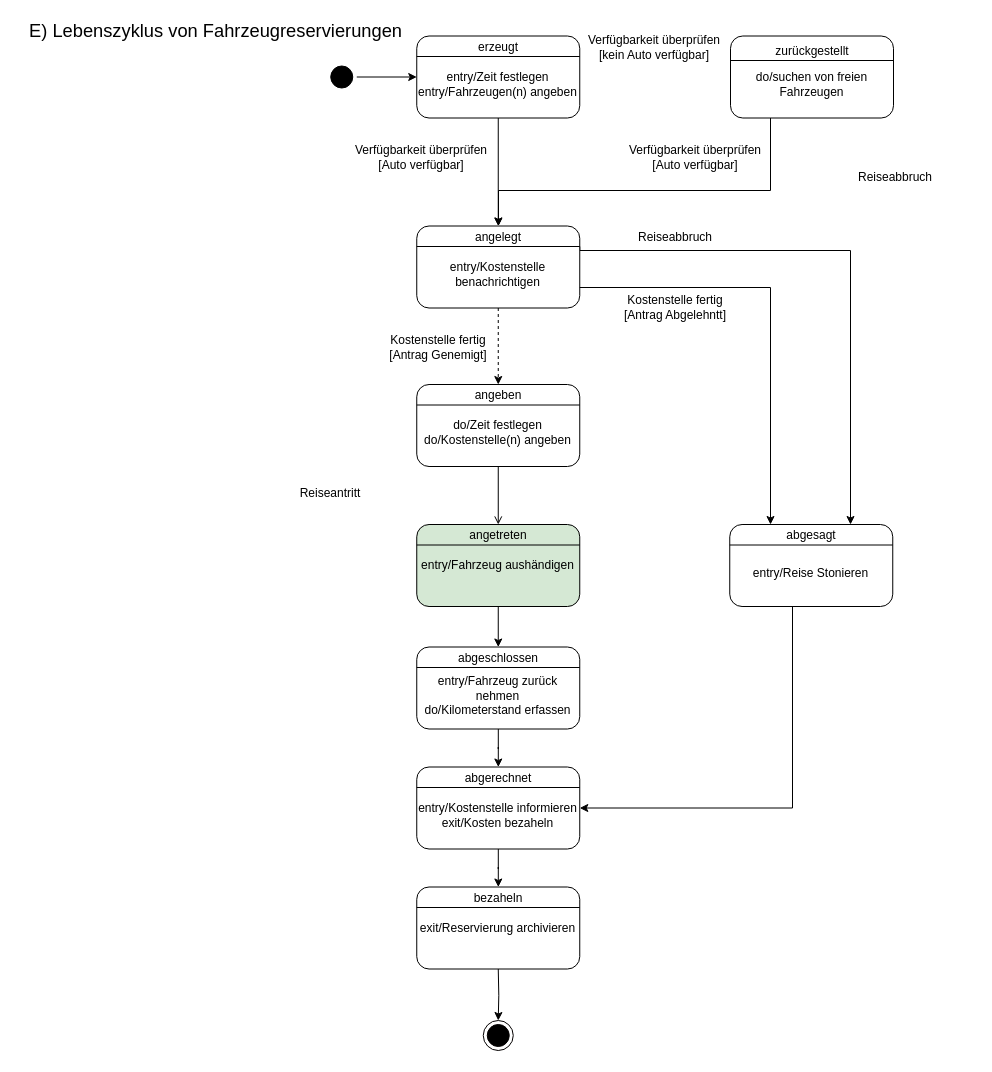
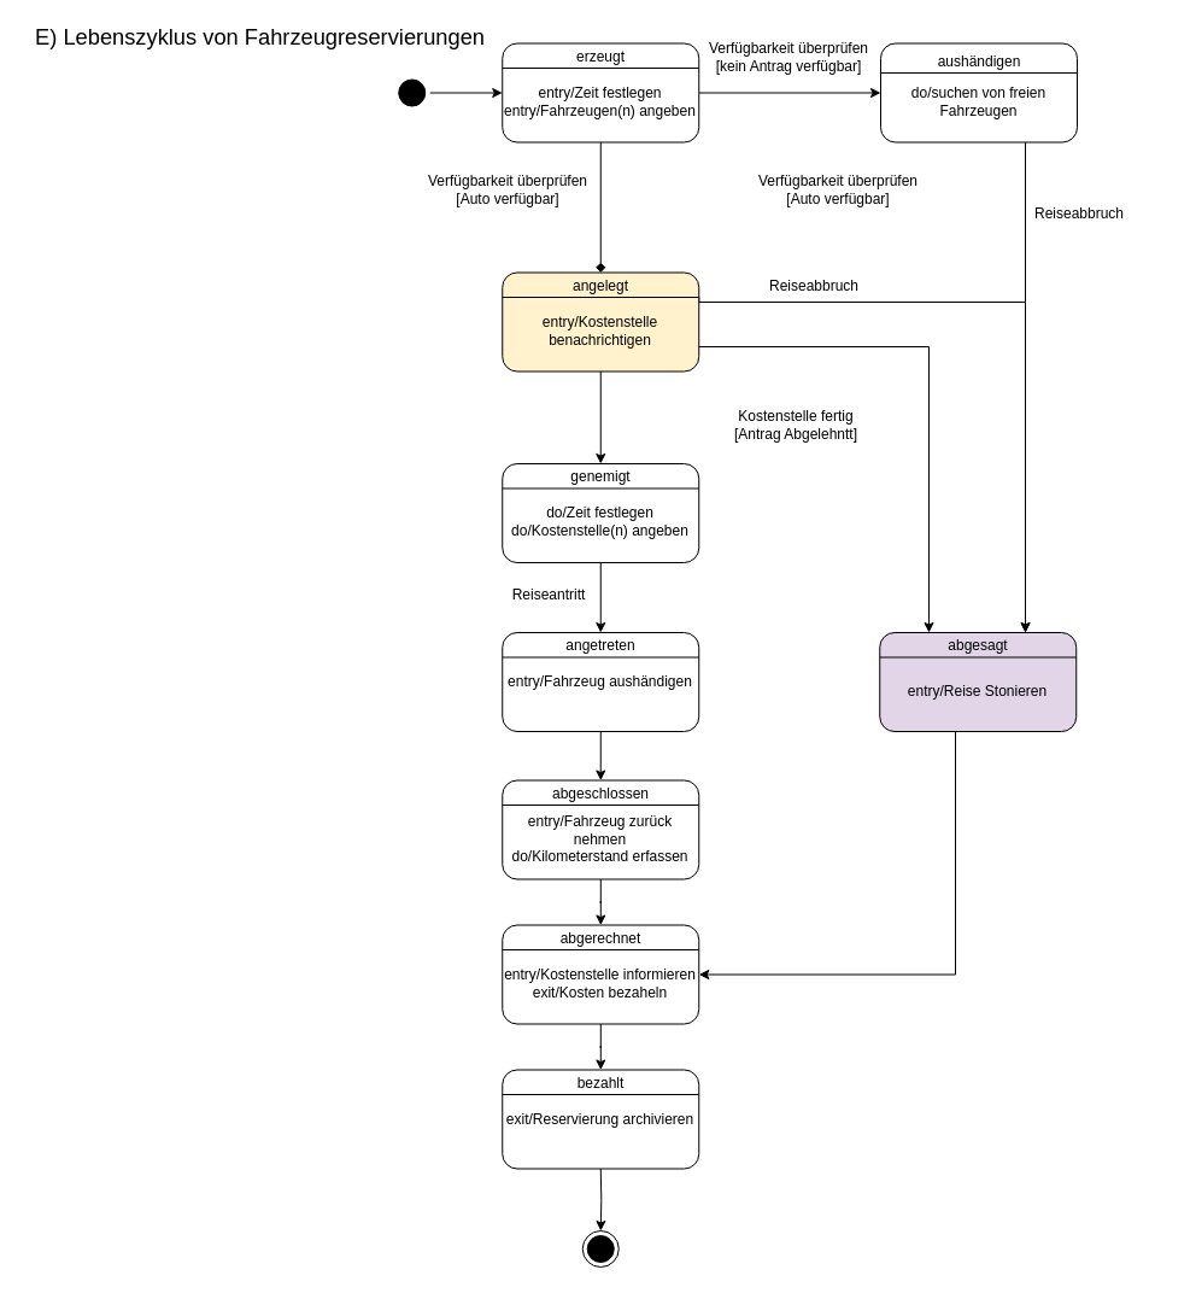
  <mxCell id="0" />
  <mxCell id="1" parent="0" />
- <mxCell id="2" style="edgeStyle=orthogonalEdgeStyle;rounded=0;orthogonalLoop=1;jettySize=auto;html=1;" edge="1" parent="1" source="4" target="25"><mxGeometry relative="1" as="geometry" /></mxCell>
+ <mxCell id="2" style="edgeStyle=orthogonalEdgeStyle;rounded=0;orthogonalLoop=1;jettySize=auto;html=1;endArrow=diamond;" edge="1" parent="1" source="4" target="25"><mxGeometry relative="1" as="geometry" /></mxCell>
+ <mxCell id="3" style="edgeStyle=orthogonalEdgeStyle;rounded=0;orthogonalLoop=1;jettySize=auto;html=1;" edge="1" parent="1" source="4" target="12"><mxGeometry relative="1" as="geometry" /></mxCell>
  <mxCell id="4" value="&lt;div&gt;&lt;br&gt;&lt;/div&gt;&lt;div&gt;entry/Zeit festlegen&lt;/div&gt;&lt;div&gt;entry/Fahrzeugen(n) angeben&lt;br&gt;&lt;/div&gt;" style="rounded=1;whiteSpace=wrap;html=1;" parent="1" vertex="1"><mxGeometry x="416.25" y="35.5" width="163" height="82" as="geometry" /></mxCell>
  <mxCell id="5" value="" style="endArrow=none;html=1;rounded=0;exitX=0;exitY=0.25;exitDx=0;exitDy=0;entryX=1;entryY=0.25;entryDx=0;entryDy=0;" parent="1" source="4" target="4" edge="1"><mxGeometry width="50" height="50" relative="1" as="geometry"><mxPoint x="642.75" y="283.5" as="sourcePoint" /><mxPoint x="692.75" y="233.5" as="targetPoint" /></mxGeometry></mxCell>
  <mxCell id="6" value="erzeugt" style="text;html=1;strokeColor=none;fillColor=none;align=center;verticalAlign=middle;whiteSpace=wrap;rounded=0;" parent="1" vertex="1"><mxGeometry x="423" y="31.5" width="149.5" height="30" as="geometry" /></mxCell>
  <mxCell id="7" value="&lt;span style=&quot;left: 148.105px ; top: 374.778px ; font-size: 18.3px ; font-family: sans-serif ; transform: scalex(1.005)&quot; dir=&quot;ltr&quot;&gt;E) Lebenszyklus von Fahrzeugreservierun&lt;/span&gt;&lt;span style=&quot;left: 148.1px ; top: 395.878px ; font-size: 18.3px ; font-family: sans-serif ; transform: scalex(1.002)&quot; dir=&quot;ltr&quot;&gt;gen &lt;/span&gt;" style="text;html=1;align=center;verticalAlign=middle;resizable=0;points=[];autosize=1;strokeColor=none;fillColor=none;" parent="1" vertex="1"><mxGeometry x="20" y="20" width="390" height="20" as="geometry" /></mxCell>
  <mxCell id="8" style="edgeStyle=orthogonalEdgeStyle;rounded=0;orthogonalLoop=1;jettySize=auto;html=1;entryX=0;entryY=0.5;entryDx=0;entryDy=0;" parent="1" source="9" target="4" edge="1"><mxGeometry relative="1" as="geometry" /></mxCell>
  <mxCell id="9" value="" style="ellipse;html=1;shape=startState;fillColor=#000000;strokeColor=default;rounded=1;shadow=0;comic=0;labelBackgroundColor=none;fontFamily=Verdana;fontSize=12;fontColor=#000000;align=center;direction=south;" parent="1" vertex="1"><mxGeometry x="326.25" y="61.5" width="30" height="30" as="geometry" /></mxCell>
- <mxCell id="10" style="edgeStyle=orthogonalEdgeStyle;rounded=0;orthogonalLoop=1;jettySize=auto;html=1;" edge="1" parent="1" source="12" target="25"><mxGeometry relative="1" as="geometry"><Array as="points"><mxPoint x="770" y="190" /><mxPoint x="498" y="190" /></Array></mxGeometry></mxCell>
+ <mxCell id="11" style="edgeStyle=orthogonalEdgeStyle;rounded=0;orthogonalLoop=1;jettySize=auto;html=1;" edge="1" parent="1" source="12" target="33"><mxGeometry relative="1" as="geometry"><mxPoint x="960" y="480" as="targetPoint" /><Array as="points"><mxPoint x="850" y="390" /><mxPoint x="850" y="390" /></Array></mxGeometry></mxCell>
  <mxCell id="12" value="&lt;div&gt;&lt;br&gt;&lt;/div&gt;&lt;div&gt;do/suchen von freien Fahrzeugen&lt;br&gt;&lt;/div&gt;" style="rounded=1;whiteSpace=wrap;html=1;" parent="1" vertex="1"><mxGeometry x="730" y="35.5" width="163" height="82" as="geometry" /></mxCell>
  <mxCell id="13" value="" style="endArrow=none;html=1;rounded=0;exitX=0;exitY=0.25;exitDx=0;exitDy=0;entryX=1;entryY=0.25;entryDx=0;entryDy=0;" parent="1" edge="1"><mxGeometry width="50" height="50" relative="1" as="geometry"><mxPoint x="730" y="60" as="sourcePoint" /><mxPoint x="893" y="60" as="targetPoint" /></mxGeometry></mxCell>
- <mxCell id="14" value="zurückgestellt" style="text;html=1;strokeColor=none;fillColor=none;align=center;verticalAlign=middle;whiteSpace=wrap;rounded=0;" parent="1" vertex="1"><mxGeometry x="736.75" y="35.5" width="149.5" height="30" as="geometry" /></mxCell>
+ <mxCell id="14" value="aushändigen" style="text;html=1;strokeColor=none;fillColor=none;align=center;verticalAlign=middle;whiteSpace=wrap;rounded=0;" parent="1" vertex="1"><mxGeometry x="736.75" y="35.5" width="149.5" height="30" as="geometry" /></mxCell>
  <mxCell id="15" value="Verfügbarkeit überprüfen [Auto verfügbar]" style="text;html=1;strokeColor=none;fillColor=none;align=center;verticalAlign=middle;whiteSpace=wrap;rounded=0;" parent="1" vertex="1"><mxGeometry x="346.25" y="130" width="150" height="53" as="geometry" /></mxCell>
  <mxCell id="16" value="Verfügbarkeit überprüfen [Auto verfügbar]" style="text;html=1;strokeColor=none;fillColor=none;align=center;verticalAlign=middle;whiteSpace=wrap;rounded=0;" parent="1" vertex="1"><mxGeometry x="620" y="130" width="150" height="53" as="geometry" /></mxCell>
  <mxCell id="17" style="edgeStyle=orthogonalEdgeStyle;rounded=0;orthogonalLoop=1;jettySize=auto;html=1;" parent="1" target="19" edge="1"><mxGeometry relative="1" as="geometry"><mxPoint x="497.75" y="968.5" as="sourcePoint" /></mxGeometry></mxCell>
- <mxCell id="18" value="Kostenstelle fertig&lt;br&gt;[Antrag Abgelehntt]" style="text;html=1;strokeColor=none;fillColor=none;align=center;verticalAlign=middle;whiteSpace=wrap;rounded=0;" parent="1" vertex="1"><mxGeometry x="600" y="280" width="150" height="53" as="geometry" /></mxCell>
+ <mxCell id="18" value="Kostenstelle fertig&lt;br&gt;[Antrag Abgelehntt]" style="text;html=1;strokeColor=none;fillColor=none;align=center;verticalAlign=middle;whiteSpace=wrap;rounded=0;" parent="1" vertex="1"><mxGeometry x="585" y="325" width="150" height="53" as="geometry" /></mxCell>
  <mxCell id="19" value="" style="ellipse;html=1;shape=endState;fillColor=#000000;strokeColor=#030000;rounded=1;shadow=0;comic=0;labelBackgroundColor=none;fontFamily=Verdana;fontSize=12;fontColor=#000000;align=center;" parent="1" vertex="1"><mxGeometry x="482.75" y="1020" width="30" height="30" as="geometry" /></mxCell>
- <mxCell id="20" value="&lt;div&gt;Reiseantritt&lt;/div&gt;" style="text;html=1;strokeColor=none;fillColor=none;align=center;verticalAlign=middle;whiteSpace=wrap;rounded=0;" parent="1" vertex="1"><mxGeometry x="255" y="466" width="150" height="53" as="geometry" /></mxCell>
+ <mxCell id="20" value="&lt;div&gt;Reiseantritt&lt;/div&gt;" style="text;html=1;strokeColor=none;fillColor=none;align=center;verticalAlign=middle;whiteSpace=wrap;rounded=0;" parent="1" vertex="1"><mxGeometry x="380" y="466" width="150" height="53" as="geometry" /></mxCell>
  <mxCell id="21" value="&lt;div&gt;Reiseabbruch&lt;/div&gt;" style="text;html=1;strokeColor=none;fillColor=none;align=center;verticalAlign=middle;whiteSpace=wrap;rounded=0;" parent="1" vertex="1"><mxGeometry x="820" y="150" width="150" height="53" as="geometry" /></mxCell>
- <mxCell id="22" value="Verfügbarkeit überprüfen [kein Auto verfügbar]" style="text;html=1;strokeColor=none;fillColor=none;align=center;verticalAlign=middle;whiteSpace=wrap;rounded=0;" parent="1" vertex="1"><mxGeometry x="579.25" y="20" width="150" height="53" as="geometry" /></mxCell>
+ <mxCell id="22" value="Verfügbarkeit überprüfen [kein Antrag verfügbar]" style="text;html=1;strokeColor=none;fillColor=none;align=center;verticalAlign=middle;whiteSpace=wrap;rounded=0;" parent="1" vertex="1"><mxGeometry x="579.25" y="20" width="150" height="53" as="geometry" /></mxCell>
  <mxCell id="23" style="edgeStyle=orthogonalEdgeStyle;rounded=0;orthogonalLoop=1;jettySize=auto;html=1;exitX=1;exitY=0.25;exitDx=0;exitDy=0;" edge="1" parent="1" source="25" target="33"><mxGeometry relative="1" as="geometry"><Array as="points"><mxPoint x="579" y="250" /><mxPoint x="850" y="250" /></Array></mxGeometry></mxCell>
- <mxCell id="24" style="edgeStyle=orthogonalEdgeStyle;rounded=0;orthogonalLoop=1;jettySize=auto;html=1;dashed=1;" edge="1" parent="1" source="25" target="50"><mxGeometry relative="1" as="geometry" /></mxCell>
- <mxCell id="25" value="&lt;div&gt;&lt;br&gt;&lt;/div&gt;&lt;div&gt;entry/Kostenstelle benachrichtigen&lt;br&gt;&lt;/div&gt;" style="rounded=1;whiteSpace=wrap;html=1;" vertex="1" parent="1"><mxGeometry x="416.25" y="225.5" width="163" height="82" as="geometry" /></mxCell>
+ <mxCell id="24" style="edgeStyle=orthogonalEdgeStyle;rounded=0;orthogonalLoop=1;jettySize=auto;html=1;" edge="1" parent="1" source="25" target="50"><mxGeometry relative="1" as="geometry" /></mxCell>
+ <mxCell id="25" value="&lt;div&gt;&lt;br&gt;&lt;/div&gt;&lt;div&gt;entry/Kostenstelle benachrichtigen&lt;br&gt;&lt;/div&gt;" style="rounded=1;whiteSpace=wrap;html=1;fillColor=#fff2cc;" vertex="1" parent="1"><mxGeometry x="416.25" y="225.5" width="163" height="82" as="geometry" /></mxCell>
  <mxCell id="26" value="" style="endArrow=none;html=1;rounded=0;exitX=0;exitY=0.25;exitDx=0;exitDy=0;entryX=1;entryY=0.25;entryDx=0;entryDy=0;" edge="1" parent="1" source="25" target="25"><mxGeometry width="50" height="50" relative="1" as="geometry"><mxPoint x="642.75" y="473.5" as="sourcePoint" /><mxPoint x="692.75" y="423.5" as="targetPoint" /></mxGeometry></mxCell>
  <mxCell id="27" value="angelegt" style="text;html=1;strokeColor=none;fillColor=none;align=center;verticalAlign=middle;whiteSpace=wrap;rounded=0;" vertex="1" parent="1"><mxGeometry x="423" y="221.5" width="149.5" height="30" as="geometry" /></mxCell>
  <mxCell id="28" style="edgeStyle=orthogonalEdgeStyle;rounded=0;orthogonalLoop=1;jettySize=auto;html=1;" edge="1" parent="1" source="29" target="37"><mxGeometry relative="1" as="geometry" /></mxCell>
- <mxCell id="29" value="entry/Fahrzeug aushändigen" style="rounded=1;whiteSpace=wrap;html=1;fillColor=#d5e8d4;" vertex="1" parent="1"><mxGeometry x="416.25" y="524" width="163" height="82" as="geometry" /></mxCell>
+ <mxCell id="29" value="entry/Fahrzeug aushändigen" style="rounded=1;whiteSpace=wrap;html=1;" vertex="1" parent="1"><mxGeometry x="416.25" y="524" width="163" height="82" as="geometry" /></mxCell>
  <mxCell id="30" value="" style="endArrow=none;html=1;rounded=0;exitX=0;exitY=0.25;exitDx=0;exitDy=0;entryX=1;entryY=0.25;entryDx=0;entryDy=0;" edge="1" parent="1" source="29" target="29"><mxGeometry width="50" height="50" relative="1" as="geometry"><mxPoint x="642.75" y="772" as="sourcePoint" /><mxPoint x="692.75" y="722" as="targetPoint" /></mxGeometry></mxCell>
  <mxCell id="31" value="angetreten" style="text;html=1;strokeColor=none;fillColor=none;align=center;verticalAlign=middle;whiteSpace=wrap;rounded=0;" vertex="1" parent="1"><mxGeometry x="423" y="520" width="149.5" height="30" as="geometry" /></mxCell>
  <mxCell id="32" style="edgeStyle=orthogonalEdgeStyle;rounded=0;orthogonalLoop=1;jettySize=auto;html=1;entryX=1;entryY=0.5;entryDx=0;entryDy=0;exitX=0.5;exitY=1;exitDx=0;exitDy=0;" edge="1" parent="1" source="33" target="41"><mxGeometry relative="1" as="geometry"><Array as="points"><mxPoint x="792" y="606" /><mxPoint x="792" y="808" /></Array></mxGeometry></mxCell>
- <mxCell id="33" value="&lt;div&gt;&lt;br&gt;&lt;/div&gt;&lt;div&gt;entry/Reise Stonieren&lt;/div&gt;" style="rounded=1;whiteSpace=wrap;html=1;" vertex="1" parent="1"><mxGeometry x="729.25" y="524" width="163" height="82" as="geometry" /></mxCell>
+ <mxCell id="33" value="&lt;div&gt;&lt;br&gt;&lt;/div&gt;&lt;div&gt;entry/Reise Stonieren&lt;/div&gt;" style="rounded=1;whiteSpace=wrap;html=1;fillColor=#e1d5e7;" vertex="1" parent="1"><mxGeometry x="729.25" y="524" width="163" height="82" as="geometry" /></mxCell>
  <mxCell id="34" value="" style="endArrow=none;html=1;rounded=0;exitX=0;exitY=0.25;exitDx=0;exitDy=0;entryX=1;entryY=0.25;entryDx=0;entryDy=0;" edge="1" parent="1" source="33" target="33"><mxGeometry width="50" height="50" relative="1" as="geometry"><mxPoint x="955.75" y="772" as="sourcePoint" /><mxPoint x="1005.75" y="722" as="targetPoint" /></mxGeometry></mxCell>
  <mxCell id="35" value="abgesagt" style="text;html=1;strokeColor=none;fillColor=none;align=center;verticalAlign=middle;whiteSpace=wrap;rounded=0;" vertex="1" parent="1"><mxGeometry x="736" y="520" width="149.5" height="30" as="geometry" /></mxCell>
  <mxCell id="36" style="edgeStyle=orthogonalEdgeStyle;rounded=0;orthogonalLoop=1;jettySize=auto;html=1;" edge="1" parent="1" source="37" target="41"><mxGeometry relative="1" as="geometry" /></mxCell>
  <mxCell id="37" value="&lt;div&gt;&lt;br&gt;&lt;/div&gt;&lt;div&gt;entry/Fahrzeug zurück nehmen&lt;/div&gt;&lt;div&gt;do/Kilometerstand erfassen&lt;br&gt;&lt;/div&gt;" style="rounded=1;whiteSpace=wrap;html=1;" vertex="1" parent="1"><mxGeometry x="416.25" y="646.5" width="163" height="82" as="geometry" /></mxCell>
  <mxCell id="38" value="" style="endArrow=none;html=1;rounded=0;exitX=0;exitY=0.25;exitDx=0;exitDy=0;entryX=1;entryY=0.25;entryDx=0;entryDy=0;" edge="1" parent="1" source="37" target="37"><mxGeometry width="50" height="50" relative="1" as="geometry"><mxPoint x="642.75" y="894.5" as="sourcePoint" /><mxPoint x="692.75" y="844.5" as="targetPoint" /></mxGeometry></mxCell>
  <mxCell id="39" value="abgeschlossen" style="text;html=1;strokeColor=none;fillColor=none;align=center;verticalAlign=middle;whiteSpace=wrap;rounded=0;" vertex="1" parent="1"><mxGeometry x="423" y="642.5" width="149.5" height="30" as="geometry" /></mxCell>
  <mxCell id="40" style="edgeStyle=orthogonalEdgeStyle;rounded=0;orthogonalLoop=1;jettySize=auto;html=1;" edge="1" parent="1" source="41" target="44"><mxGeometry relative="1" as="geometry" /></mxCell>
  <mxCell id="41" value="&lt;br&gt;entry/Kostenstelle informieren&lt;br&gt;exit/Kosten bezaheln" style="rounded=1;whiteSpace=wrap;html=1;" vertex="1" parent="1"><mxGeometry x="416.25" y="766.5" width="163" height="82" as="geometry" /></mxCell>
  <mxCell id="42" value="" style="endArrow=none;html=1;rounded=0;exitX=0;exitY=0.25;exitDx=0;exitDy=0;entryX=1;entryY=0.25;entryDx=0;entryDy=0;" edge="1" parent="1" source="41" target="41"><mxGeometry width="50" height="50" relative="1" as="geometry"><mxPoint x="642.75" y="1014.5" as="sourcePoint" /><mxPoint x="692.75" y="964.5" as="targetPoint" /></mxGeometry></mxCell>
  <mxCell id="43" value="abgerechnet" style="text;html=1;strokeColor=none;fillColor=none;align=center;verticalAlign=middle;whiteSpace=wrap;rounded=0;" vertex="1" parent="1"><mxGeometry x="423" y="762.5" width="149.5" height="30" as="geometry" /></mxCell>
  <mxCell id="44" value="exit/Reservierung archivieren" style="rounded=1;whiteSpace=wrap;html=1;" vertex="1" parent="1"><mxGeometry x="416.25" y="886.5" width="163" height="82" as="geometry" /></mxCell>
  <mxCell id="45" value="" style="endArrow=none;html=1;rounded=0;exitX=0;exitY=0.25;exitDx=0;exitDy=0;entryX=1;entryY=0.25;entryDx=0;entryDy=0;" edge="1" parent="1" source="44" target="44"><mxGeometry width="50" height="50" relative="1" as="geometry"><mxPoint x="642.75" y="1134.5" as="sourcePoint" /><mxPoint x="692.75" y="1084.5" as="targetPoint" /></mxGeometry></mxCell>
- <mxCell id="46" value="bezaheln" style="text;html=1;strokeColor=none;fillColor=none;align=center;verticalAlign=middle;whiteSpace=wrap;rounded=0;" vertex="1" parent="1"><mxGeometry x="423" y="882.5" width="149.5" height="30" as="geometry" /></mxCell>
+ <mxCell id="46" value="bezahlt" style="text;html=1;strokeColor=none;fillColor=none;align=center;verticalAlign=middle;whiteSpace=wrap;rounded=0;" vertex="1" parent="1"><mxGeometry x="423" y="882.5" width="149.5" height="30" as="geometry" /></mxCell>
  <mxCell id="47" value="&lt;div&gt;Reiseabbruch&lt;/div&gt;" style="text;html=1;strokeColor=none;fillColor=none;align=center;verticalAlign=middle;whiteSpace=wrap;rounded=0;" vertex="1" parent="1"><mxGeometry x="600" y="210" width="150" height="53" as="geometry" /></mxCell>
  <mxCell id="48" style="edgeStyle=orthogonalEdgeStyle;rounded=0;orthogonalLoop=1;jettySize=auto;html=1;exitX=1;exitY=0.75;exitDx=0;exitDy=0;" edge="1" parent="1" source="25" target="33"><mxGeometry relative="1" as="geometry"><Array as="points"><mxPoint x="770" y="287" /></Array></mxGeometry></mxCell>
- <mxCell id="49" style="edgeStyle=orthogonalEdgeStyle;rounded=0;orthogonalLoop=1;jettySize=auto;html=1;endArrow=open;" edge="1" parent="1" source="50" target="29"><mxGeometry relative="1" as="geometry" /></mxCell>
+ <mxCell id="49" style="edgeStyle=orthogonalEdgeStyle;rounded=0;orthogonalLoop=1;jettySize=auto;html=1;" edge="1" parent="1" source="50" target="29"><mxGeometry relative="1" as="geometry" /></mxCell>
  <mxCell id="50" value="&lt;div&gt;&lt;br&gt;&lt;/div&gt;&lt;div&gt;do/Zeit festlegen&lt;/div&gt;&lt;div&gt;do/Kostenstelle(n) angeben&lt;br&gt;&lt;/div&gt;" style="rounded=1;whiteSpace=wrap;html=1;" vertex="1" parent="1"><mxGeometry x="416.25" y="384" width="163" height="82" as="geometry" /></mxCell>
  <mxCell id="51" value="" style="endArrow=none;html=1;rounded=0;exitX=0;exitY=0.25;exitDx=0;exitDy=0;entryX=1;entryY=0.25;entryDx=0;entryDy=0;" edge="1" parent="1" source="50" target="50"><mxGeometry width="50" height="50" relative="1" as="geometry"><mxPoint x="642.75" y="632" as="sourcePoint" /><mxPoint x="692.75" y="582" as="targetPoint" /></mxGeometry></mxCell>
- <mxCell id="52" value="angeben" style="text;html=1;strokeColor=none;fillColor=none;align=center;verticalAlign=middle;whiteSpace=wrap;rounded=0;" vertex="1" parent="1"><mxGeometry x="423" y="380" width="149.5" height="30" as="geometry" /></mxCell>
- <mxCell id="53" value="Kostenstelle fertig&lt;br&gt;[Antrag Genemigt]" style="text;html=1;strokeColor=none;fillColor=none;align=center;verticalAlign=middle;whiteSpace=wrap;rounded=0;" vertex="1" parent="1"><mxGeometry x="362.75" y="320" width="150" height="53" as="geometry" /></mxCell>
+ <mxCell id="52" value="genemigt" style="text;html=1;strokeColor=none;fillColor=none;align=center;verticalAlign=middle;whiteSpace=wrap;rounded=0;" vertex="1" parent="1"><mxGeometry x="423" y="380" width="149.5" height="30" as="geometry" /></mxCell>
